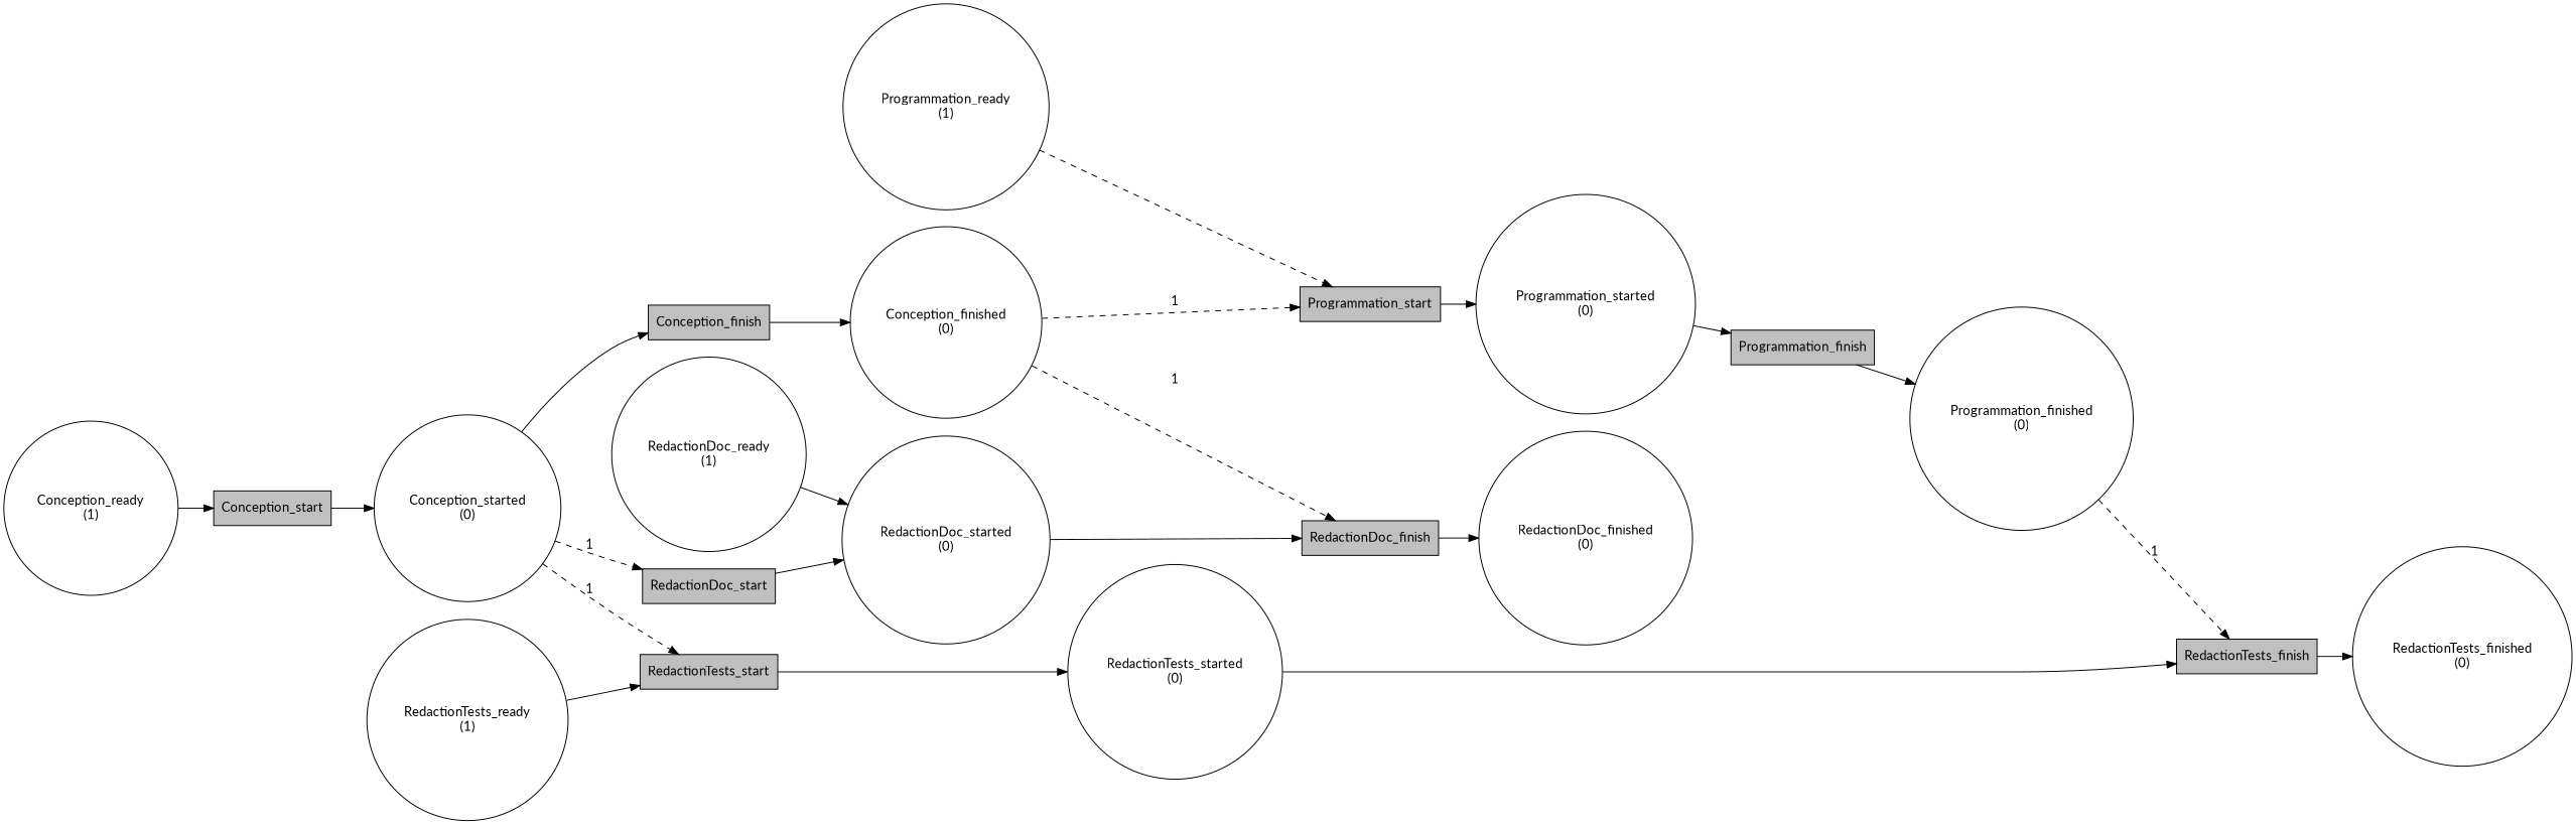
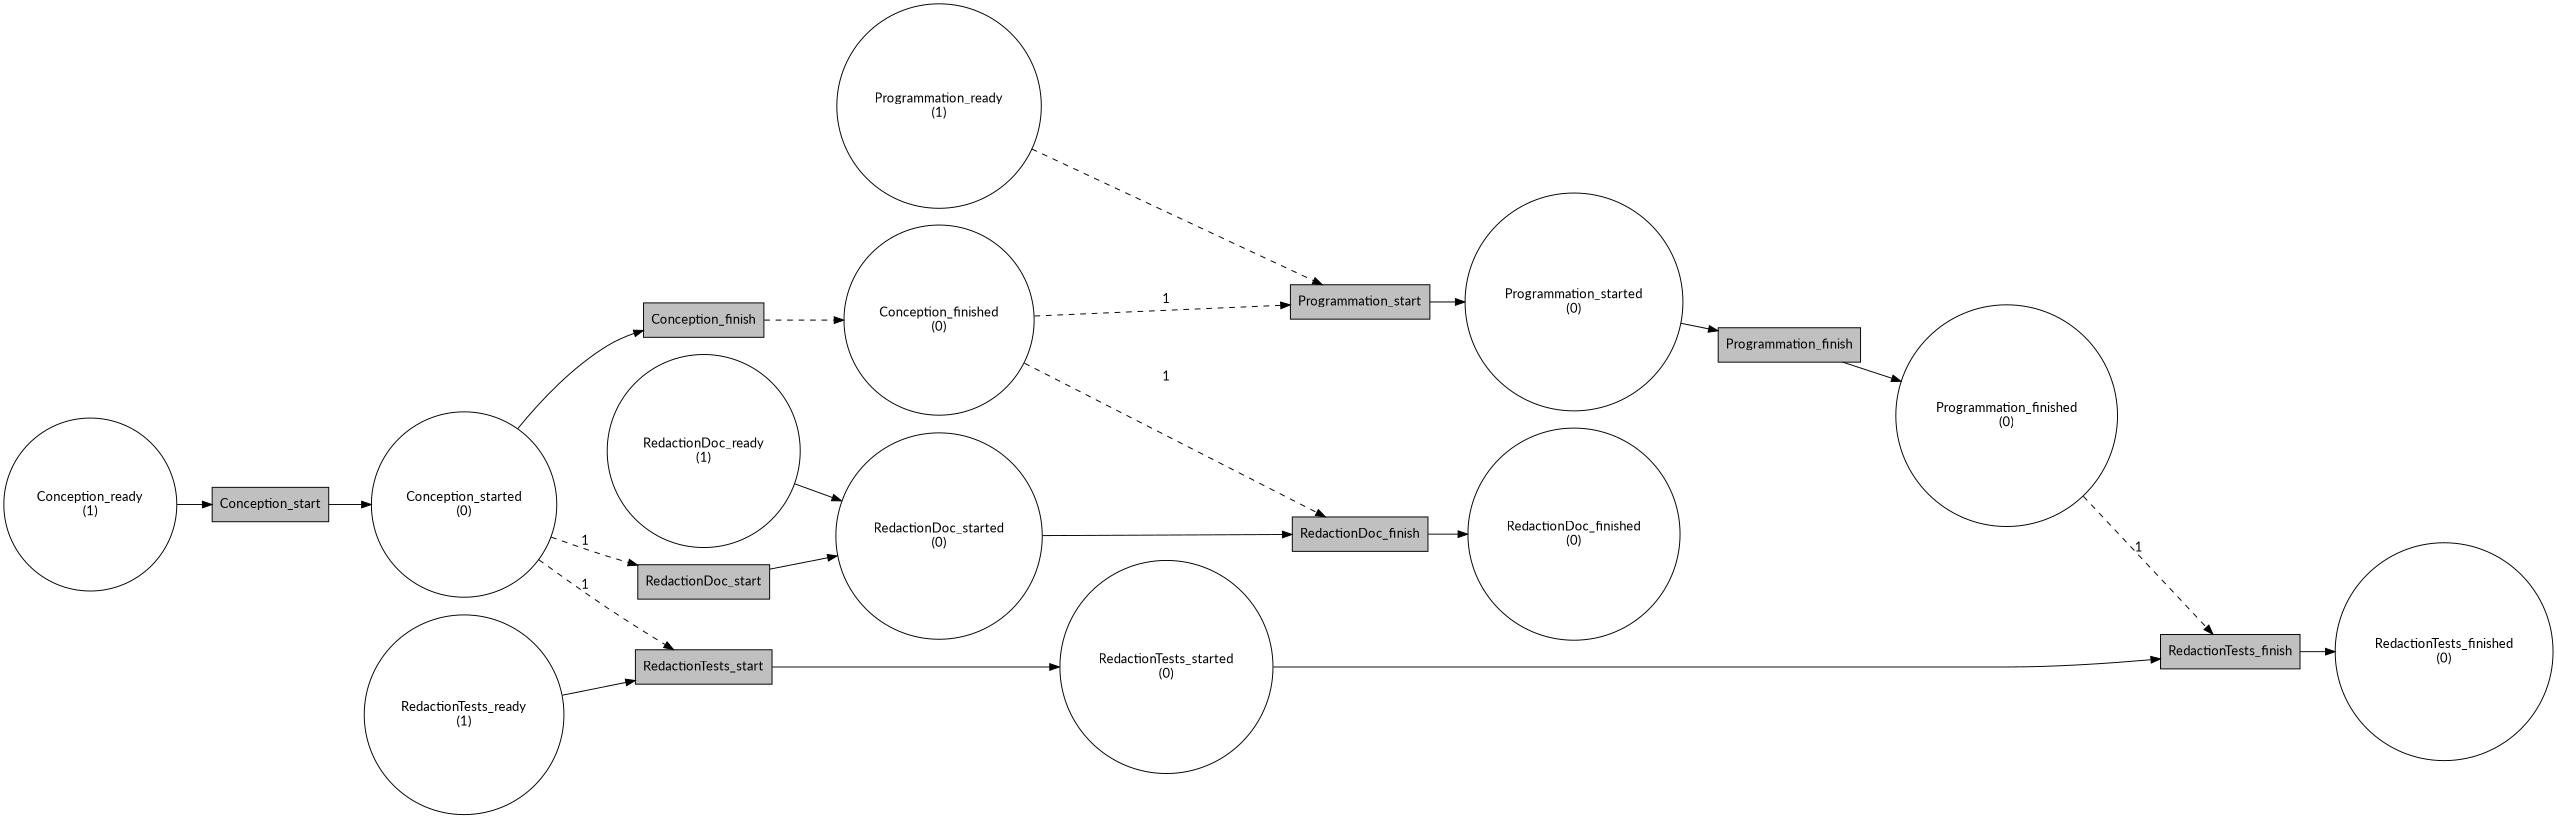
  digraph {
    fontname=Lato
    rankdir=LR
    node [fontname=Lato shape=circle]
    edge [fontname=Lato]
    n1 [label="Programmation_ready\n(1)"]
    n2 [fillcolor=gray label=Programmation_start shape=box style=filled]
    n3 [label="Programmation_started\n(0)"]
    n4 [fillcolor=gray label=Programmation_finish shape=box style=filled]
    n5 [label="Programmation_finished\n(0)"]
    n6 [fillcolor=gray label=RedactionTests_finish shape=box style=filled]
    n7 [label="RedactionTests_finished\n(0)"]
    n8 [label="RedactionTests_ready\n(1)"]
    n9 [fillcolor=gray label=RedactionTests_start shape=box style=filled]
    n10 [label="RedactionTests_started\n(0)"]
    n11 [label="RedactionDoc_ready\n(1)"]
    n12 [label="RedactionDoc_started\n(0)"]
    n13 [fillcolor=gray label=RedactionDoc_start shape=box style=filled]
    n14 [fillcolor=gray label=RedactionDoc_finish shape=box style=filled]
    n15 [label="RedactionDoc_finished\n(0)"]
    n16 [label="Conception_ready\n(1)"]
    n17 [fillcolor=gray label=Conception_start shape=box style=filled]
    n18 [label="Conception_started\n(0)"]
    n19 [fillcolor=gray label=Conception_finish shape=box style=filled]
    n20 [label="Conception_finished\n(0)"]
    n1 -> n2 [style=dashed]
    n2 -> n3
    n3 -> n4
    n4 -> n5
    n5 -> n6 [label=1 style=dashed]
    n6 -> n7
    n8 -> n9
    n9 -> n10
    n10 -> n6
    n11 -> n12
    n12 -> n14
    n13 -> n12
    n14 -> n15
    n16 -> n17
    n17 -> n18
    n18 -> n9 [label=1 style=dashed]
    n18 -> n13 [label=1 style=dashed]
    n18 -> n19
-   n19 -> n20
+   n19 -> n20 [style=dashed]
    n20 -> n2 [label=1 style=dashed]
    n20 -> n14 [label=1 style=dashed]
  }
